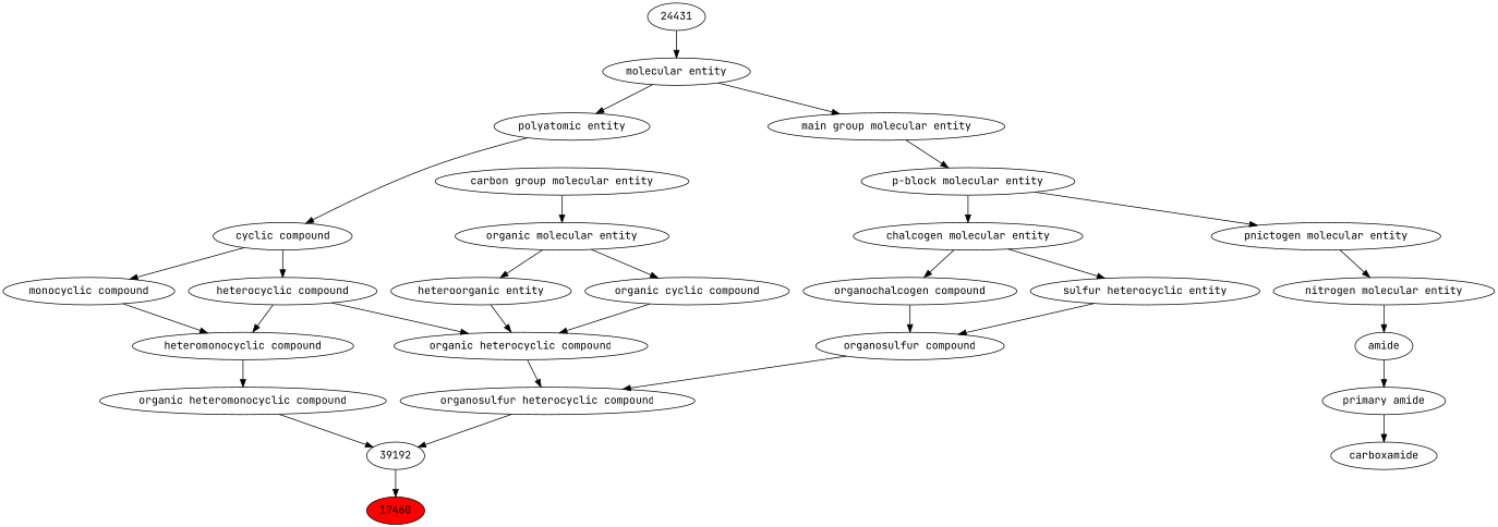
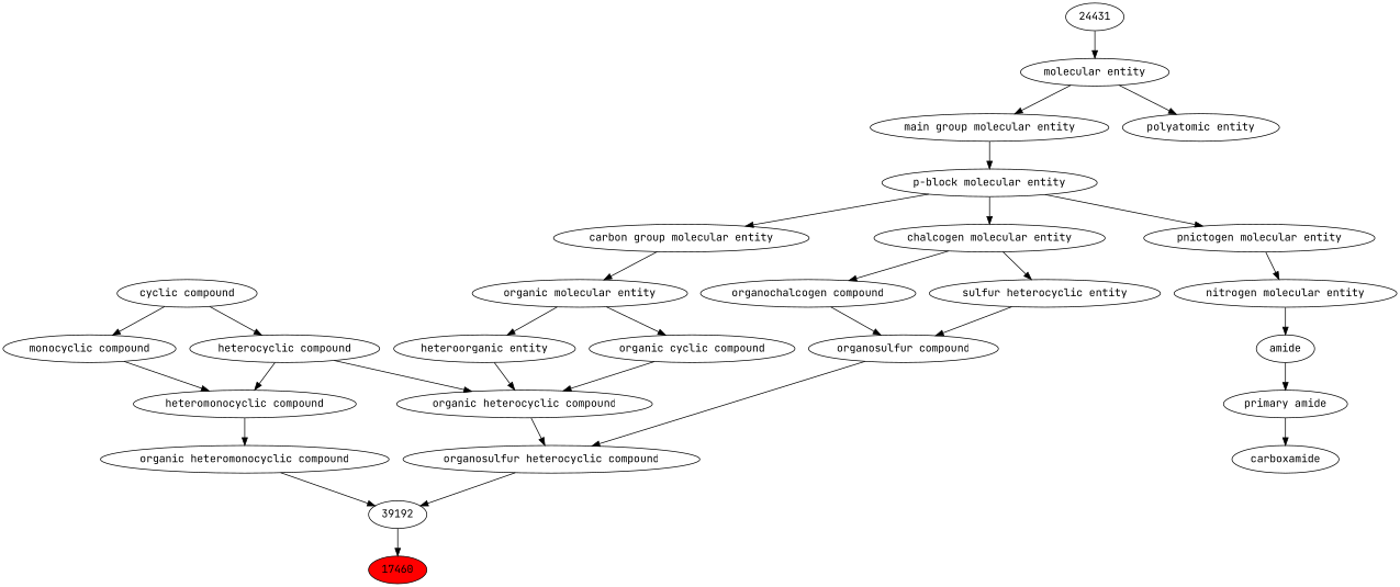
  digraph {
    fontname="JetBrains Mono"
    node [fontname="JetBrains Mono"]
    edge [fontname="JetBrains Mono"]
    n1 [fillcolor=red label=17460 style=filled]
    n2 [label=39192]
    n3 [label=carboxamide]
    n4 [label="organic heteromonocyclic compound"]
    n5 [label="organosulfur heterocyclic compound"]
    n6 [label="primary amide"]
    n7 [label="heteromonocyclic compound"]
    n8 [label="organic heterocyclic compound"]
    n9 [label="organosulfur compound"]
    n10 [label=amide]
    n11 [label="heterocyclic compound"]
    n12 [label="monocyclic compound"]
    n13 [label="heteroorganic entity"]
    n14 [label="organochalcogen compound"]
    n15 [label="organic cyclic compound"]
    n16 [label="sulfur heterocyclic entity"]
    n17 [label="nitrogen molecular entity"]
    n18 [label="cyclic compound"]
    n19 [label="organic molecular entity"]
    n20 [label="chalcogen molecular entity"]
    n21 [label="pnictogen molecular entity"]
    n22 [label="polyatomic entity"]
    n23 [label="carbon group molecular entity"]
    n24 [label="p-block molecular entity"]
    n25 [label="molecular entity"]
    n26 [label="main group molecular entity"]
    n27 [label=24431]
    n2 -> n1
    n4 -> n2
    n5 -> n2
    n6 -> n3
    n7 -> n4
    n8 -> n5
    n9 -> n5
    n10 -> n6
    n11 -> n7
    n11 -> n8
    n12 -> n7
    n13 -> n8
    n14 -> n9
    n15 -> n8
    n16 -> n9
    n17 -> n10
    n18 -> n11
    n18 -> n12
    n19 -> n13
    n19 -> n15
    n20 -> n14
    n20 -> n16
    n21 -> n17
-   n22 -> n18
    n23 -> n19
    n24 -> n20
    n24 -> n21
+   n24 -> n23
    n25 -> n22
    n25 -> n26
    n26 -> n24
    n27 -> n25
  }
